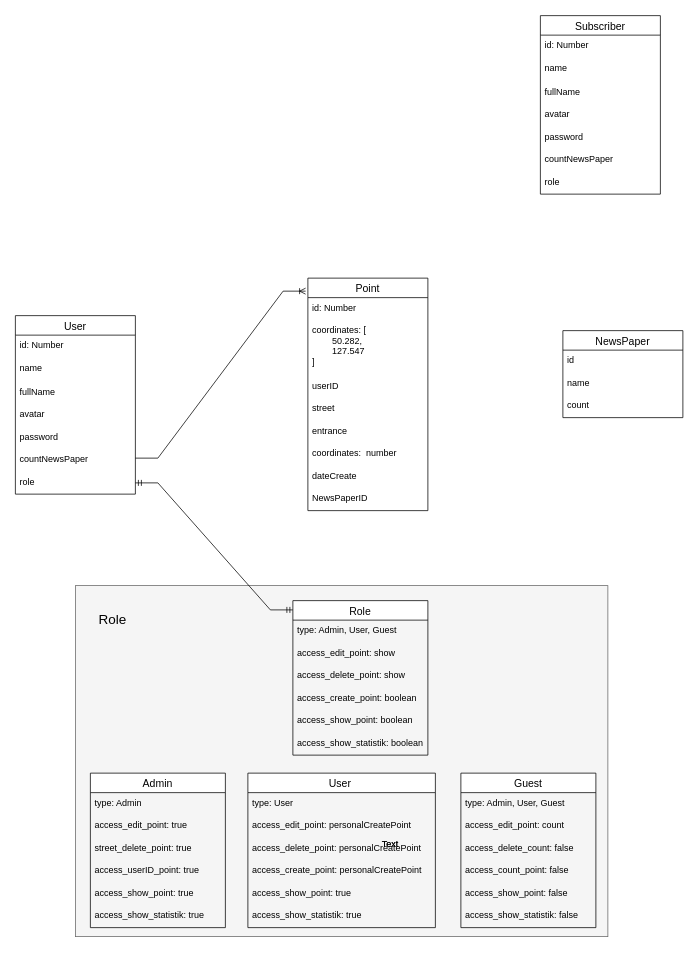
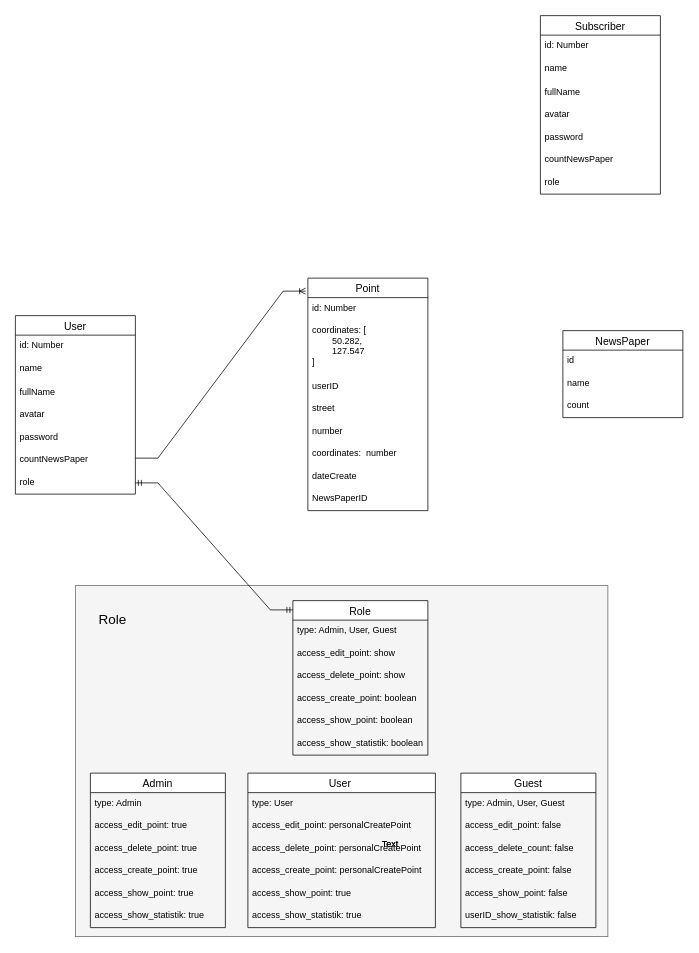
  <mxCell id="0" />
  <mxCell id="1" parent="0" />
  <mxCell id="2" value="" style="rounded=0;whiteSpace=wrap;html=1;fillColor=#f5f5f5;fontColor=#333333;strokeColor=#666666;" parent="1" vertex="1"><mxGeometry x="100" y="780" width="710" height="468" as="geometry" /></mxCell>
  <mxCell id="3" value="User" style="swimlane;fontStyle=0;childLayout=stackLayout;horizontal=1;startSize=26;horizontalStack=0;resizeParent=1;resizeParentMax=0;resizeLast=0;collapsible=1;marginBottom=0;align=center;fontSize=14;" parent="1" vertex="1"><mxGeometry x="20" y="420" width="160" height="238" as="geometry" /></mxCell>
  <mxCell id="4" value="id: Number" style="text;strokeColor=none;fillColor=none;spacingLeft=4;spacingRight=4;overflow=hidden;rotatable=0;points=[[0,0.5],[1,0.5]];portConstraint=eastwest;fontSize=12;" parent="3" vertex="1"><mxGeometry y="26" width="160" height="30" as="geometry" /></mxCell>
  <mxCell id="5" value="name" style="text;strokeColor=none;fillColor=none;spacingLeft=4;spacingRight=4;overflow=hidden;rotatable=0;points=[[0,0.5],[1,0.5]];portConstraint=eastwest;fontSize=12;" parent="3" vertex="1"><mxGeometry y="56" width="160" height="32" as="geometry" /></mxCell>
  <mxCell id="6" value="fullName" style="text;strokeColor=none;fillColor=none;spacingLeft=4;spacingRight=4;overflow=hidden;rotatable=0;points=[[0,0.5],[1,0.5]];portConstraint=eastwest;fontSize=12;" parent="3" vertex="1"><mxGeometry y="88" width="160" height="30" as="geometry" /></mxCell>
  <mxCell id="7" value="avatar" style="text;strokeColor=none;fillColor=none;spacingLeft=4;spacingRight=4;overflow=hidden;rotatable=0;points=[[0,0.5],[1,0.5]];portConstraint=eastwest;fontSize=12;" parent="3" vertex="1"><mxGeometry y="118" width="160" height="30" as="geometry" /></mxCell>
  <mxCell id="8" value="password " style="text;strokeColor=none;fillColor=none;spacingLeft=4;spacingRight=4;overflow=hidden;rotatable=0;points=[[0,0.5],[1,0.5]];portConstraint=eastwest;fontSize=12;" parent="3" vertex="1"><mxGeometry y="148" width="160" height="30" as="geometry" /></mxCell>
  <mxCell id="9" value="countNewsPaper" style="text;strokeColor=none;fillColor=none;spacingLeft=4;spacingRight=4;overflow=hidden;rotatable=0;points=[[0,0.5],[1,0.5]];portConstraint=eastwest;fontSize=12;" parent="3" vertex="1"><mxGeometry y="178" width="160" height="30" as="geometry" /></mxCell>
  <mxCell id="10" value="role" style="text;strokeColor=none;fillColor=none;spacingLeft=4;spacingRight=4;overflow=hidden;rotatable=0;points=[[0,0.5],[1,0.5]];portConstraint=eastwest;fontSize=12;" parent="3" vertex="1"><mxGeometry y="208" width="160" height="30" as="geometry" /></mxCell>
  <mxCell id="11" value="Point" style="swimlane;fontStyle=0;childLayout=stackLayout;horizontal=1;startSize=26;horizontalStack=0;resizeParent=1;resizeParentMax=0;resizeLast=0;collapsible=1;marginBottom=0;align=center;fontSize=14;" parent="1" vertex="1"><mxGeometry x="410" y="370" width="160" height="310" as="geometry" /></mxCell>
  <mxCell id="12" value="id: Number" style="text;strokeColor=none;fillColor=none;spacingLeft=4;spacingRight=4;overflow=hidden;rotatable=0;points=[[0,0.5],[1,0.5]];portConstraint=eastwest;fontSize=12;" parent="11" vertex="1"><mxGeometry y="26" width="160" height="30" as="geometry" /></mxCell>
  <mxCell id="13" value="coordinates: [&#10;        50.282,&#10;        127.547&#10;]" style="text;strokeColor=none;fillColor=none;spacingLeft=4;spacingRight=4;overflow=hidden;rotatable=0;points=[[0,0.5],[1,0.5]];portConstraint=eastwest;fontSize=12;" parent="11" vertex="1"><mxGeometry y="56" width="160" height="74" as="geometry" /></mxCell>
  <mxCell id="14" value="userID" style="text;strokeColor=none;fillColor=none;spacingLeft=4;spacingRight=4;overflow=hidden;rotatable=0;points=[[0,0.5],[1,0.5]];portConstraint=eastwest;fontSize=12;" parent="11" vertex="1"><mxGeometry y="130" width="160" height="30" as="geometry" /></mxCell>
  <mxCell id="15" value="street" style="text;strokeColor=none;fillColor=none;spacingLeft=4;spacingRight=4;overflow=hidden;rotatable=0;points=[[0,0.5],[1,0.5]];portConstraint=eastwest;fontSize=12;" parent="11" vertex="1"><mxGeometry y="160" width="160" height="30" as="geometry" /></mxCell>
- <mxCell id="16" value="entrance" style="text;strokeColor=none;fillColor=none;spacingLeft=4;spacingRight=4;overflow=hidden;rotatable=0;points=[[0,0.5],[1,0.5]];portConstraint=eastwest;fontSize=12;" parent="11" vertex="1"><mxGeometry y="190" width="160" height="30" as="geometry" /></mxCell>
+ <mxCell id="16" value="number" style="text;strokeColor=none;fillColor=none;spacingLeft=4;spacingRight=4;overflow=hidden;rotatable=0;points=[[0,0.5],[1,0.5]];portConstraint=eastwest;fontSize=12;" parent="11" vertex="1"><mxGeometry y="190" width="160" height="30" as="geometry" /></mxCell>
  <mxCell id="17" value="coordinates:  number" style="text;strokeColor=none;fillColor=none;spacingLeft=4;spacingRight=4;overflow=hidden;rotatable=0;points=[[0,0.5],[1,0.5]];portConstraint=eastwest;fontSize=12;" parent="11" vertex="1"><mxGeometry y="220" width="160" height="30" as="geometry" /></mxCell>
  <mxCell id="18" value="dateCreate" style="text;strokeColor=none;fillColor=none;spacingLeft=4;spacingRight=4;overflow=hidden;rotatable=0;points=[[0,0.5],[1,0.5]];portConstraint=eastwest;fontSize=12;" parent="11" vertex="1"><mxGeometry y="250" width="160" height="30" as="geometry" /></mxCell>
  <mxCell id="19" value="NewsPaperID" style="text;strokeColor=none;fillColor=none;spacingLeft=4;spacingRight=4;overflow=hidden;rotatable=0;points=[[0,0.5],[1,0.5]];portConstraint=eastwest;fontSize=12;" parent="11" vertex="1"><mxGeometry y="280" width="160" height="30" as="geometry" /></mxCell>
  <mxCell id="20" value="" style="edgeStyle=entityRelationEdgeStyle;fontSize=12;html=1;endArrow=ERmandOne;startArrow=ERmandOne;rounded=0;entryX=0;entryY=0.06;entryDx=0;entryDy=0;entryPerimeter=0;exitX=1;exitY=0.5;exitDx=0;exitDy=0;" parent="1" source="10" target="26" edge="1"><mxGeometry width="100" height="100" relative="1" as="geometry"><mxPoint x="-150" y="920" as="sourcePoint" /><mxPoint x="-50" y="820" as="targetPoint" /></mxGeometry></mxCell>
  <mxCell id="21" value="" style="edgeStyle=entityRelationEdgeStyle;fontSize=12;html=1;endArrow=ERoneToMany;rounded=0;entryX=-0.019;entryY=0.056;entryDx=0;entryDy=0;entryPerimeter=0;" parent="1" target="11" edge="1"><mxGeometry width="100" height="100" relative="1" as="geometry"><mxPoint x="180" y="610" as="sourcePoint" /><mxPoint x="280" y="510" as="targetPoint" /></mxGeometry></mxCell>
  <mxCell id="22" value="NewsPaper" style="swimlane;fontStyle=0;childLayout=stackLayout;horizontal=1;startSize=26;horizontalStack=0;resizeParent=1;resizeParentMax=0;resizeLast=0;collapsible=1;marginBottom=0;align=center;fontSize=14;" parent="1" vertex="1"><mxGeometry x="750" y="440" width="160" height="116" as="geometry" /></mxCell>
  <mxCell id="23" value="id" style="text;strokeColor=none;fillColor=none;spacingLeft=4;spacingRight=4;overflow=hidden;rotatable=0;points=[[0,0.5],[1,0.5]];portConstraint=eastwest;fontSize=12;" parent="22" vertex="1"><mxGeometry y="26" width="160" height="30" as="geometry" /></mxCell>
  <mxCell id="24" value="name" style="text;strokeColor=none;fillColor=none;spacingLeft=4;spacingRight=4;overflow=hidden;rotatable=0;points=[[0,0.5],[1,0.5]];portConstraint=eastwest;fontSize=12;" parent="22" vertex="1"><mxGeometry y="56" width="160" height="30" as="geometry" /></mxCell>
  <mxCell id="25" value="count" style="text;strokeColor=none;fillColor=none;spacingLeft=4;spacingRight=4;overflow=hidden;rotatable=0;points=[[0,0.5],[1,0.5]];portConstraint=eastwest;fontSize=12;" parent="22" vertex="1"><mxGeometry y="86" width="160" height="30" as="geometry" /></mxCell>
  <mxCell id="26" value="Role" style="swimlane;fontStyle=0;childLayout=stackLayout;horizontal=1;startSize=26;horizontalStack=0;resizeParent=1;resizeParentMax=0;resizeLast=0;collapsible=1;marginBottom=0;align=center;fontSize=14;" parent="1" vertex="1"><mxGeometry x="390" y="800" width="180" height="206" as="geometry" /></mxCell>
  <mxCell id="27" value="type: Admin, User, Guest" style="text;strokeColor=none;fillColor=none;spacingLeft=4;spacingRight=4;overflow=hidden;rotatable=0;points=[[0,0.5],[1,0.5]];portConstraint=eastwest;fontSize=12;" parent="26" vertex="1"><mxGeometry y="26" width="180" height="30" as="geometry" /></mxCell>
  <mxCell id="28" value="access_edit_point: show" style="text;strokeColor=none;fillColor=none;spacingLeft=4;spacingRight=4;overflow=hidden;rotatable=0;points=[[0,0.5],[1,0.5]];portConstraint=eastwest;fontSize=12;" parent="26" vertex="1"><mxGeometry y="56" width="180" height="30" as="geometry" /></mxCell>
  <mxCell id="29" value="access_delete_point: show" style="text;strokeColor=none;fillColor=none;spacingLeft=4;spacingRight=4;overflow=hidden;rotatable=0;points=[[0,0.5],[1,0.5]];portConstraint=eastwest;fontSize=12;" parent="26" vertex="1"><mxGeometry y="86" width="180" height="30" as="geometry" /></mxCell>
  <mxCell id="30" value="access_create_point: boolean" style="text;strokeColor=none;fillColor=none;spacingLeft=4;spacingRight=4;overflow=hidden;rotatable=0;points=[[0,0.5],[1,0.5]];portConstraint=eastwest;fontSize=12;" parent="26" vertex="1"><mxGeometry y="116" width="180" height="30" as="geometry" /></mxCell>
  <mxCell id="31" value="access_show_point: boolean" style="text;strokeColor=none;fillColor=none;spacingLeft=4;spacingRight=4;overflow=hidden;rotatable=0;points=[[0,0.5],[1,0.5]];portConstraint=eastwest;fontSize=12;" parent="26" vertex="1"><mxGeometry y="146" width="180" height="30" as="geometry" /></mxCell>
  <mxCell id="32" value="access_show_statistik: boolean" style="text;strokeColor=none;fillColor=none;spacingLeft=4;spacingRight=4;overflow=hidden;rotatable=0;points=[[0,0.5],[1,0.5]];portConstraint=eastwest;fontSize=12;" parent="26" vertex="1"><mxGeometry y="176" width="180" height="30" as="geometry" /></mxCell>
  <mxCell id="33" value="User " style="swimlane;fontStyle=0;childLayout=stackLayout;horizontal=1;startSize=26;horizontalStack=0;resizeParent=1;resizeParentMax=0;resizeLast=0;collapsible=1;marginBottom=0;align=center;fontSize=14;" parent="1" vertex="1"><mxGeometry x="330" y="1030" width="250" height="206" as="geometry" /></mxCell>
  <mxCell id="34" value="type: User" style="text;strokeColor=none;fillColor=none;spacingLeft=4;spacingRight=4;overflow=hidden;rotatable=0;points=[[0,0.5],[1,0.5]];portConstraint=eastwest;fontSize=12;" parent="33" vertex="1"><mxGeometry y="26" width="250" height="30" as="geometry" /></mxCell>
  <mxCell id="35" value="access_edit_point: personalCreatePoint" style="text;strokeColor=none;fillColor=none;spacingLeft=4;spacingRight=4;overflow=hidden;rotatable=0;points=[[0,0.5],[1,0.5]];portConstraint=eastwest;fontSize=12;" parent="33" vertex="1"><mxGeometry y="56" width="250" height="30" as="geometry" /></mxCell>
  <mxCell id="36" value="access_delete_point: personalCreatePoint" style="text;strokeColor=none;fillColor=none;spacingLeft=4;spacingRight=4;overflow=hidden;rotatable=0;points=[[0,0.5],[1,0.5]];portConstraint=eastwest;fontSize=12;" parent="33" vertex="1"><mxGeometry y="86" width="250" height="30" as="geometry" /></mxCell>
  <mxCell id="37" value="access_create_point: personalCreatePoint" style="text;strokeColor=none;fillColor=none;spacingLeft=4;spacingRight=4;overflow=hidden;rotatable=0;points=[[0,0.5],[1,0.5]];portConstraint=eastwest;fontSize=12;" parent="33" vertex="1"><mxGeometry y="116" width="250" height="30" as="geometry" /></mxCell>
  <mxCell id="38" value="access_show_point: true" style="text;strokeColor=none;fillColor=none;spacingLeft=4;spacingRight=4;overflow=hidden;rotatable=0;points=[[0,0.5],[1,0.5]];portConstraint=eastwest;fontSize=12;" parent="33" vertex="1"><mxGeometry y="146" width="250" height="30" as="geometry" /></mxCell>
  <mxCell id="39" value="access_show_statistik: true" style="text;strokeColor=none;fillColor=none;spacingLeft=4;spacingRight=4;overflow=hidden;rotatable=0;points=[[0,0.5],[1,0.5]];portConstraint=eastwest;fontSize=12;" parent="33" vertex="1"><mxGeometry y="176" width="250" height="30" as="geometry" /></mxCell>
  <mxCell id="40" value="Admin" style="swimlane;fontStyle=0;childLayout=stackLayout;horizontal=1;startSize=26;horizontalStack=0;resizeParent=1;resizeParentMax=0;resizeLast=0;collapsible=1;marginBottom=0;align=center;fontSize=14;" parent="1" vertex="1"><mxGeometry x="120" y="1030" width="180" height="206" as="geometry" /></mxCell>
  <mxCell id="41" value="type: Admin" style="text;strokeColor=none;fillColor=none;spacingLeft=4;spacingRight=4;overflow=hidden;rotatable=0;points=[[0,0.5],[1,0.5]];portConstraint=eastwest;fontSize=12;" parent="40" vertex="1"><mxGeometry y="26" width="180" height="30" as="geometry" /></mxCell>
  <mxCell id="42" value="access_edit_point: true" style="text;strokeColor=none;fillColor=none;spacingLeft=4;spacingRight=4;overflow=hidden;rotatable=0;points=[[0,0.5],[1,0.5]];portConstraint=eastwest;fontSize=12;" parent="40" vertex="1"><mxGeometry y="56" width="180" height="30" as="geometry" /></mxCell>
- <mxCell id="43" value="street_delete_point: true" style="text;strokeColor=none;fillColor=none;spacingLeft=4;spacingRight=4;overflow=hidden;rotatable=0;points=[[0,0.5],[1,0.5]];portConstraint=eastwest;fontSize=12;" parent="40" vertex="1"><mxGeometry y="86" width="180" height="30" as="geometry" /></mxCell>
- <mxCell id="44" value="access_userID_point: true" style="text;strokeColor=none;fillColor=none;spacingLeft=4;spacingRight=4;overflow=hidden;rotatable=0;points=[[0,0.5],[1,0.5]];portConstraint=eastwest;fontSize=12;" parent="40" vertex="1"><mxGeometry y="116" width="180" height="30" as="geometry" /></mxCell>
+ <mxCell id="43" value="access_delete_point: true" style="text;strokeColor=none;fillColor=none;spacingLeft=4;spacingRight=4;overflow=hidden;rotatable=0;points=[[0,0.5],[1,0.5]];portConstraint=eastwest;fontSize=12;" parent="40" vertex="1"><mxGeometry y="86" width="180" height="30" as="geometry" /></mxCell>
+ <mxCell id="44" value="access_create_point: true" style="text;strokeColor=none;fillColor=none;spacingLeft=4;spacingRight=4;overflow=hidden;rotatable=0;points=[[0,0.5],[1,0.5]];portConstraint=eastwest;fontSize=12;" parent="40" vertex="1"><mxGeometry y="116" width="180" height="30" as="geometry" /></mxCell>
  <mxCell id="45" value="access_show_point: true" style="text;strokeColor=none;fillColor=none;spacingLeft=4;spacingRight=4;overflow=hidden;rotatable=0;points=[[0,0.5],[1,0.5]];portConstraint=eastwest;fontSize=12;" parent="40" vertex="1"><mxGeometry y="146" width="180" height="30" as="geometry" /></mxCell>
  <mxCell id="46" value="access_show_statistik: true" style="text;strokeColor=none;fillColor=none;spacingLeft=4;spacingRight=4;overflow=hidden;rotatable=0;points=[[0,0.5],[1,0.5]];portConstraint=eastwest;fontSize=12;" parent="40" vertex="1"><mxGeometry y="176" width="180" height="30" as="geometry" /></mxCell>
  <mxCell id="47" value="Guest" style="swimlane;fontStyle=0;childLayout=stackLayout;horizontal=1;startSize=26;horizontalStack=0;resizeParent=1;resizeParentMax=0;resizeLast=0;collapsible=1;marginBottom=0;align=center;fontSize=14;" parent="1" vertex="1"><mxGeometry x="614" y="1030" width="180" height="206" as="geometry" /></mxCell>
  <mxCell id="48" value="type: Admin, User, Guest" style="text;strokeColor=none;fillColor=none;spacingLeft=4;spacingRight=4;overflow=hidden;rotatable=0;points=[[0,0.5],[1,0.5]];portConstraint=eastwest;fontSize=12;" parent="47" vertex="1"><mxGeometry y="26" width="180" height="30" as="geometry" /></mxCell>
- <mxCell id="49" value="access_edit_point: count" style="text;spacingLeft=4;spacingRight=4;overflow=hidden;rotatable=0;points=[[0,0.5],[1,0.5]];portConstraint=eastwest;fontSize=12;" parent="47" vertex="1"><mxGeometry y="56" width="180" height="30" as="geometry" /></mxCell>
+ <mxCell id="49" value="access_edit_point: false" style="text;spacingLeft=4;spacingRight=4;overflow=hidden;rotatable=0;points=[[0,0.5],[1,0.5]];portConstraint=eastwest;fontSize=12;" parent="47" vertex="1"><mxGeometry y="56" width="180" height="30" as="geometry" /></mxCell>
  <mxCell id="50" value="access_delete_count: false" style="text;strokeColor=none;fillColor=none;spacingLeft=4;spacingRight=4;overflow=hidden;rotatable=0;points=[[0,0.5],[1,0.5]];portConstraint=eastwest;fontSize=12;" parent="47" vertex="1"><mxGeometry y="86" width="180" height="30" as="geometry" /></mxCell>
- <mxCell id="51" value="access_count_point: false" style="text;strokeColor=none;fillColor=none;spacingLeft=4;spacingRight=4;overflow=hidden;rotatable=0;points=[[0,0.5],[1,0.5]];portConstraint=eastwest;fontSize=12;" parent="47" vertex="1"><mxGeometry y="116" width="180" height="30" as="geometry" /></mxCell>
+ <mxCell id="51" value="access_create_point: false" style="text;strokeColor=none;fillColor=none;spacingLeft=4;spacingRight=4;overflow=hidden;rotatable=0;points=[[0,0.5],[1,0.5]];portConstraint=eastwest;fontSize=12;" parent="47" vertex="1"><mxGeometry y="116" width="180" height="30" as="geometry" /></mxCell>
  <mxCell id="52" value="access_show_point: false" style="text;strokeColor=none;fillColor=none;spacingLeft=4;spacingRight=4;overflow=hidden;rotatable=0;points=[[0,0.5],[1,0.5]];portConstraint=eastwest;fontSize=12;" parent="47" vertex="1"><mxGeometry y="146" width="180" height="30" as="geometry" /></mxCell>
- <mxCell id="53" value="access_show_statistik: false" style="text;strokeColor=none;fillColor=none;spacingLeft=4;spacingRight=4;overflow=hidden;rotatable=0;points=[[0,0.5],[1,0.5]];portConstraint=eastwest;fontSize=12;" parent="47" vertex="1"><mxGeometry y="176" width="180" height="30" as="geometry" /></mxCell>
+ <mxCell id="53" value="userID_show_statistik: false" style="text;strokeColor=none;fillColor=none;spacingLeft=4;spacingRight=4;overflow=hidden;rotatable=0;points=[[0,0.5],[1,0.5]];portConstraint=eastwest;fontSize=12;" parent="47" vertex="1"><mxGeometry y="176" width="180" height="30" as="geometry" /></mxCell>
  <mxCell id="54" value="Text" style="text;html=1;strokeColor=none;fillColor=none;align=center;verticalAlign=middle;whiteSpace=wrap;rounded=0;" parent="1" vertex="1"><mxGeometry x="490" y="1110" width="60" height="30" as="geometry" /></mxCell>
  <mxCell id="55" value="Text" style="text;html=1;strokeColor=none;fillColor=none;align=center;verticalAlign=middle;whiteSpace=wrap;rounded=0;" parent="1" vertex="1"><mxGeometry x="490" y="1110" width="60" height="30" as="geometry" /></mxCell>
  <mxCell id="56" value="&lt;font style=&quot;font-size: 18px;&quot;&gt;Role&lt;/font&gt;" style="text;html=1;strokeColor=none;fillColor=none;align=center;verticalAlign=middle;whiteSpace=wrap;rounded=0;" parent="1" vertex="1"><mxGeometry x="120" y="810" width="60" height="30" as="geometry" /></mxCell>
  <mxCell id="57" value="Subscriber" style="swimlane;fontStyle=0;childLayout=stackLayout;horizontal=1;startSize=26;horizontalStack=0;resizeParent=1;resizeParentMax=0;resizeLast=0;collapsible=1;marginBottom=0;align=center;fontSize=14;" vertex="1" parent="1"><mxGeometry x="720" y="20" width="160" height="238" as="geometry" /></mxCell>
  <mxCell id="58" value="id: Number" style="text;strokeColor=none;fillColor=none;spacingLeft=4;spacingRight=4;overflow=hidden;rotatable=0;points=[[0,0.5],[1,0.5]];portConstraint=eastwest;fontSize=12;" vertex="1" parent="57"><mxGeometry y="26" width="160" height="30" as="geometry" /></mxCell>
  <mxCell id="59" value="name" style="text;strokeColor=none;fillColor=none;spacingLeft=4;spacingRight=4;overflow=hidden;rotatable=0;points=[[0,0.5],[1,0.5]];portConstraint=eastwest;fontSize=12;" vertex="1" parent="57"><mxGeometry y="56" width="160" height="32" as="geometry" /></mxCell>
  <mxCell id="60" value="fullName" style="text;strokeColor=none;fillColor=none;spacingLeft=4;spacingRight=4;overflow=hidden;rotatable=0;points=[[0,0.5],[1,0.5]];portConstraint=eastwest;fontSize=12;" vertex="1" parent="57"><mxGeometry y="88" width="160" height="30" as="geometry" /></mxCell>
  <mxCell id="61" value="avatar" style="text;strokeColor=none;fillColor=none;spacingLeft=4;spacingRight=4;overflow=hidden;rotatable=0;points=[[0,0.5],[1,0.5]];portConstraint=eastwest;fontSize=12;" vertex="1" parent="57"><mxGeometry y="118" width="160" height="30" as="geometry" /></mxCell>
  <mxCell id="62" value="password " style="text;strokeColor=none;fillColor=none;spacingLeft=4;spacingRight=4;overflow=hidden;rotatable=0;points=[[0,0.5],[1,0.5]];portConstraint=eastwest;fontSize=12;" vertex="1" parent="57"><mxGeometry y="148" width="160" height="30" as="geometry" /></mxCell>
  <mxCell id="63" value="countNewsPaper" style="text;strokeColor=none;fillColor=none;spacingLeft=4;spacingRight=4;overflow=hidden;rotatable=0;points=[[0,0.5],[1,0.5]];portConstraint=eastwest;fontSize=12;" vertex="1" parent="57"><mxGeometry y="178" width="160" height="30" as="geometry" /></mxCell>
  <mxCell id="64" value="role" style="text;strokeColor=none;fillColor=none;spacingLeft=4;spacingRight=4;overflow=hidden;rotatable=0;points=[[0,0.5],[1,0.5]];portConstraint=eastwest;fontSize=12;" vertex="1" parent="57"><mxGeometry y="208" width="160" height="30" as="geometry" /></mxCell>
